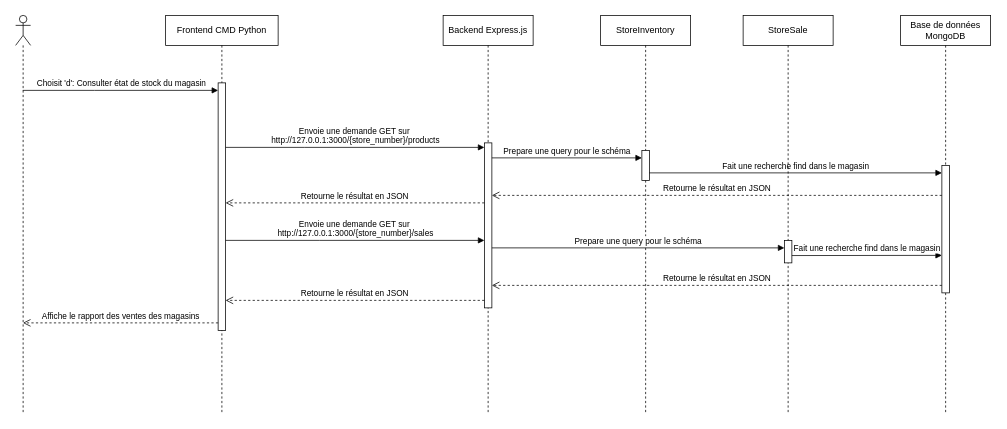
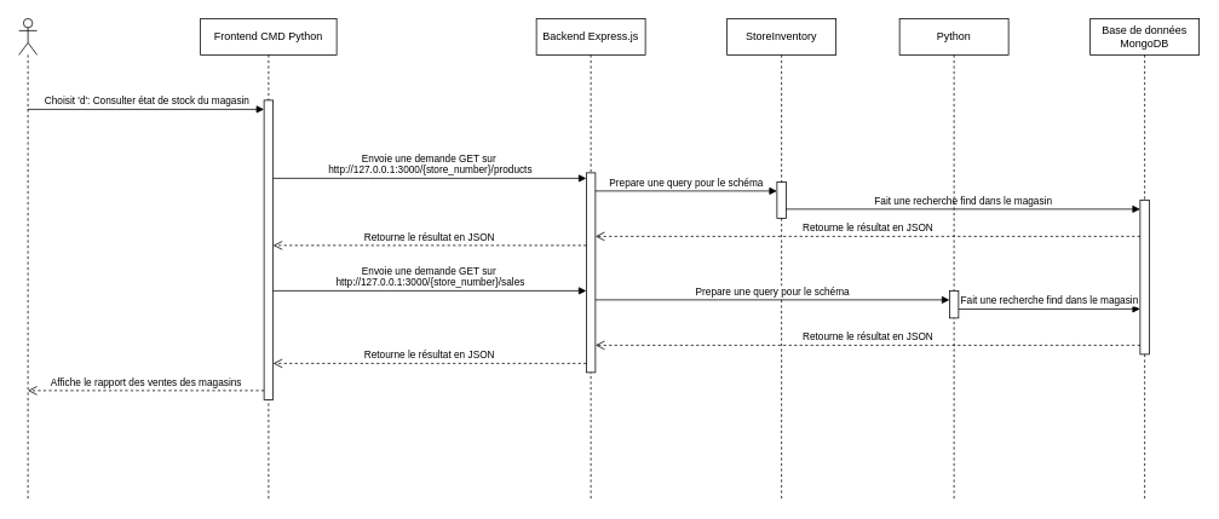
  <mxCell id="0" />
  <mxCell id="1" parent="0" />
  <mxCell id="2" value="Frontend CMD Python" style="shape=umlLifeline;perimeter=lifelinePerimeter;whiteSpace=wrap;html=1;container=0;dropTarget=0;collapsible=0;recursiveResize=0;outlineConnect=0;portConstraint=eastwest;newEdgeStyle={&quot;edgeStyle&quot;:&quot;elbowEdgeStyle&quot;,&quot;elbow&quot;:&quot;vertical&quot;,&quot;curved&quot;:0,&quot;rounded&quot;:0};" parent="1" vertex="1"><mxGeometry x="220" y="20" width="150" height="530" as="geometry" /></mxCell>
  <mxCell id="3" value="" style="html=1;points=[];perimeter=orthogonalPerimeter;outlineConnect=0;targetShapes=umlLifeline;portConstraint=eastwest;newEdgeStyle={&quot;edgeStyle&quot;:&quot;elbowEdgeStyle&quot;,&quot;elbow&quot;:&quot;vertical&quot;,&quot;curved&quot;:0,&quot;rounded&quot;:0};" parent="2" vertex="1"><mxGeometry x="70" y="90" width="10" height="330" as="geometry" /></mxCell>
  <mxCell id="4" value="Choisit 'd': Consulter état de stock du magasin" style="html=1;verticalAlign=bottom;endArrow=block;edgeStyle=elbowEdgeStyle;elbow=vertical;curved=0;rounded=0;" parent="1" source="5" target="3" edge="1"><mxGeometry x="0.002" relative="1" as="geometry"><mxPoint x="40" y="120" as="sourcePoint" /><Array as="points"><mxPoint x="125" y="120" /></Array><mxPoint x="260" y="120" as="targetPoint" /><mxPoint as="offset" /></mxGeometry></mxCell>
  <mxCell id="5" value="" style="shape=umlLifeline;perimeter=lifelinePerimeter;whiteSpace=wrap;html=1;container=1;dropTarget=0;collapsible=0;recursiveResize=0;outlineConnect=0;portConstraint=eastwest;newEdgeStyle={&quot;curved&quot;:0,&quot;rounded&quot;:0};participant=umlActor;" parent="1" vertex="1"><mxGeometry x="20" y="20" width="20" height="530" as="geometry" /></mxCell>
  <mxCell id="6" value="Backend Express.js" style="shape=umlLifeline;perimeter=lifelinePerimeter;whiteSpace=wrap;html=1;container=0;dropTarget=0;collapsible=0;recursiveResize=0;outlineConnect=0;portConstraint=eastwest;newEdgeStyle={&quot;edgeStyle&quot;:&quot;elbowEdgeStyle&quot;,&quot;elbow&quot;:&quot;vertical&quot;,&quot;curved&quot;:0,&quot;rounded&quot;:0};" parent="1" vertex="1"><mxGeometry x="590" y="20" width="120" height="530" as="geometry" /></mxCell>
  <mxCell id="7" value="" style="html=1;points=[];perimeter=orthogonalPerimeter;outlineConnect=0;targetShapes=umlLifeline;portConstraint=eastwest;newEdgeStyle={&quot;edgeStyle&quot;:&quot;elbowEdgeStyle&quot;,&quot;elbow&quot;:&quot;vertical&quot;,&quot;curved&quot;:0,&quot;rounded&quot;:0};" parent="6" vertex="1"><mxGeometry x="55" y="170" width="10" height="220" as="geometry" /></mxCell>
  <mxCell id="8" value="StoreInventory" style="shape=umlLifeline;perimeter=lifelinePerimeter;whiteSpace=wrap;html=1;container=0;dropTarget=0;collapsible=0;recursiveResize=0;outlineConnect=0;portConstraint=eastwest;newEdgeStyle={&quot;edgeStyle&quot;:&quot;elbowEdgeStyle&quot;,&quot;elbow&quot;:&quot;vertical&quot;,&quot;curved&quot;:0,&quot;rounded&quot;:0};" parent="1" vertex="1"><mxGeometry x="800" y="20" width="120" height="530" as="geometry" /></mxCell>
  <mxCell id="9" value="" style="html=1;points=[];perimeter=orthogonalPerimeter;outlineConnect=0;targetShapes=umlLifeline;portConstraint=eastwest;newEdgeStyle={&quot;edgeStyle&quot;:&quot;elbowEdgeStyle&quot;,&quot;elbow&quot;:&quot;vertical&quot;,&quot;curved&quot;:0,&quot;rounded&quot;:0};" parent="8" vertex="1"><mxGeometry x="55" y="180" width="10" height="40" as="geometry" /></mxCell>
  <mxCell id="10" value="Base de données MongoDB" style="shape=umlLifeline;perimeter=lifelinePerimeter;whiteSpace=wrap;html=1;container=0;dropTarget=0;collapsible=0;recursiveResize=0;outlineConnect=0;portConstraint=eastwest;newEdgeStyle={&quot;edgeStyle&quot;:&quot;elbowEdgeStyle&quot;,&quot;elbow&quot;:&quot;vertical&quot;,&quot;curved&quot;:0,&quot;rounded&quot;:0};" parent="1" vertex="1"><mxGeometry x="1200" y="20" width="120" height="530" as="geometry" /></mxCell>
  <mxCell id="11" value="" style="html=1;points=[];perimeter=orthogonalPerimeter;outlineConnect=0;targetShapes=umlLifeline;portConstraint=eastwest;newEdgeStyle={&quot;edgeStyle&quot;:&quot;elbowEdgeStyle&quot;,&quot;elbow&quot;:&quot;vertical&quot;,&quot;curved&quot;:0,&quot;rounded&quot;:0};" parent="10" vertex="1"><mxGeometry x="55" y="200" width="10" height="170" as="geometry" /></mxCell>
  <mxCell id="12" value="Envoie une demande GET sur&amp;nbsp;&lt;div&gt;http://127.0.0.1:3000/{store_number}/products&lt;/div&gt;" style="html=1;verticalAlign=bottom;endArrow=block;edgeStyle=elbowEdgeStyle;elbow=vertical;curved=0;rounded=0;" parent="1" source="3" edge="1"><mxGeometry x="0.003" relative="1" as="geometry"><mxPoint x="285" y="196" as="sourcePoint" /><Array as="points"><mxPoint x="405.52" y="196" /></Array><mxPoint x="645" y="196" as="targetPoint" /><mxPoint as="offset" /></mxGeometry></mxCell>
  <mxCell id="13" value="Prepare une query pour le schéma" style="html=1;verticalAlign=bottom;endArrow=block;edgeStyle=elbowEdgeStyle;elbow=vertical;curved=0;rounded=0;" parent="1" source="7" target="9" edge="1"><mxGeometry relative="1" as="geometry"><mxPoint x="670" y="210" as="sourcePoint" /><Array as="points"><mxPoint x="755.52" y="210" /></Array><mxPoint x="915.19" y="210" as="targetPoint" /></mxGeometry></mxCell>
  <mxCell id="14" value="Fait une recherche find dans le magasin" style="html=1;verticalAlign=bottom;endArrow=block;edgeStyle=elbowEdgeStyle;elbow=vertical;curved=0;rounded=0;" parent="1" source="9" target="11" edge="1"><mxGeometry relative="1" as="geometry"><mxPoint x="880" y="230" as="sourcePoint" /><Array as="points"><mxPoint x="980.52" y="230" /></Array><mxPoint x="1150" y="230" as="targetPoint" /></mxGeometry></mxCell>
  <mxCell id="15" value="Retourne le résultat en JSON" style="html=1;verticalAlign=bottom;endArrow=open;dashed=1;endSize=8;edgeStyle=elbowEdgeStyle;elbow=vertical;curved=0;rounded=0;" parent="1" source="11" target="7" edge="1"><mxGeometry relative="1" as="geometry"><mxPoint x="890" y="260" as="targetPoint" /><Array as="points"><mxPoint x="955.333" y="260" /></Array><mxPoint x="1085.333" y="260" as="sourcePoint" /></mxGeometry></mxCell>
  <mxCell id="16" value="Retourne le résultat en JSON" style="html=1;verticalAlign=bottom;endArrow=open;dashed=1;endSize=8;edgeStyle=elbowEdgeStyle;elbow=vertical;curved=0;rounded=0;" parent="1" source="7" target="3" edge="1"><mxGeometry relative="1" as="geometry"><mxPoint x="310" y="270" as="targetPoint" /><Array as="points"><mxPoint x="490.333" y="270" /></Array><mxPoint x="640" y="270" as="sourcePoint" /></mxGeometry></mxCell>
  <mxCell id="17" value="Affiche le rapport des ventes des magasins" style="html=1;verticalAlign=bottom;endArrow=open;dashed=1;endSize=8;edgeStyle=elbowEdgeStyle;elbow=vertical;curved=0;rounded=0;" parent="1" edge="1"><mxGeometry relative="1" as="geometry"><mxPoint x="29.81" y="430" as="targetPoint" /><Array as="points"><mxPoint x="105.333" y="430" /></Array><mxPoint x="290" y="430" as="sourcePoint" /></mxGeometry></mxCell>
- <mxCell id="18" value="StoreSale" style="shape=umlLifeline;perimeter=lifelinePerimeter;whiteSpace=wrap;html=1;container=0;dropTarget=0;collapsible=0;recursiveResize=0;outlineConnect=0;portConstraint=eastwest;newEdgeStyle={&quot;edgeStyle&quot;:&quot;elbowEdgeStyle&quot;,&quot;elbow&quot;:&quot;vertical&quot;,&quot;curved&quot;:0,&quot;rounded&quot;:0};" vertex="1" parent="1"><mxGeometry x="990" y="20" width="120" height="530" as="geometry" /></mxCell>
+ <mxCell id="18" value="Python" style="shape=umlLifeline;perimeter=lifelinePerimeter;whiteSpace=wrap;html=1;container=0;dropTarget=0;collapsible=0;recursiveResize=0;outlineConnect=0;portConstraint=eastwest;newEdgeStyle={&quot;edgeStyle&quot;:&quot;elbowEdgeStyle&quot;,&quot;elbow&quot;:&quot;vertical&quot;,&quot;curved&quot;:0,&quot;rounded&quot;:0};" vertex="1" parent="1"><mxGeometry x="990" y="20" width="120" height="530" as="geometry" /></mxCell>
  <mxCell id="19" value="" style="html=1;points=[];perimeter=orthogonalPerimeter;outlineConnect=0;targetShapes=umlLifeline;portConstraint=eastwest;newEdgeStyle={&quot;edgeStyle&quot;:&quot;elbowEdgeStyle&quot;,&quot;elbow&quot;:&quot;vertical&quot;,&quot;curved&quot;:0,&quot;rounded&quot;:0};" vertex="1" parent="18"><mxGeometry x="55" y="300" width="10" height="30" as="geometry" /></mxCell>
  <mxCell id="20" value="Envoie une demande GET sur&amp;nbsp;&lt;div&gt;http://127.0.0.1:3000/{store_number}/sales&lt;/div&gt;" style="html=1;verticalAlign=bottom;endArrow=block;edgeStyle=elbowEdgeStyle;elbow=vertical;curved=0;rounded=0;" edge="1" parent="1" source="3" target="7"><mxGeometry x="0.003" relative="1" as="geometry"><mxPoint x="320" y="320" as="sourcePoint" /><Array as="points"><mxPoint x="425.52" y="320" /></Array><mxPoint x="620" y="320" as="targetPoint" /><mxPoint as="offset" /></mxGeometry></mxCell>
  <mxCell id="21" value="Prepare une query pour le schéma" style="html=1;verticalAlign=bottom;endArrow=block;edgeStyle=elbowEdgeStyle;elbow=vertical;curved=0;rounded=0;" edge="1" parent="1" source="7" target="19"><mxGeometry relative="1" as="geometry"><mxPoint x="690" y="330" as="sourcePoint" /><Array as="points"><mxPoint x="790.52" y="330" /></Array><mxPoint x="890" y="330" as="targetPoint" /></mxGeometry></mxCell>
  <mxCell id="22" value="Fait une recherche find dans le magasin" style="html=1;verticalAlign=bottom;endArrow=block;edgeStyle=elbowEdgeStyle;elbow=vertical;curved=0;rounded=0;" edge="1" parent="1" target="11"><mxGeometry relative="1" as="geometry"><mxPoint x="1055" y="340.238" as="sourcePoint" /><Array as="points" /><mxPoint x="1245" y="340.238" as="targetPoint" /></mxGeometry></mxCell>
  <mxCell id="23" value="Retourne le résultat en JSON" style="html=1;verticalAlign=bottom;endArrow=open;dashed=1;endSize=8;edgeStyle=elbowEdgeStyle;elbow=vertical;curved=0;rounded=0;" edge="1" parent="1" source="11" target="7"><mxGeometry relative="1" as="geometry"><mxPoint x="690" y="380" as="targetPoint" /><Array as="points"><mxPoint x="950.333" y="380" /></Array><mxPoint x="1250" y="380" as="sourcePoint" /></mxGeometry></mxCell>
  <mxCell id="24" value="Retourne le résultat en JSON" style="html=1;verticalAlign=bottom;endArrow=open;dashed=1;endSize=8;edgeStyle=elbowEdgeStyle;elbow=vertical;curved=0;rounded=0;" edge="1" parent="1" source="7" target="3"><mxGeometry relative="1" as="geometry"><mxPoint x="350" y="400" as="targetPoint" /><Array as="points"><mxPoint x="540.333" y="400" /></Array><mxPoint x="695" y="400" as="sourcePoint" /></mxGeometry></mxCell>
